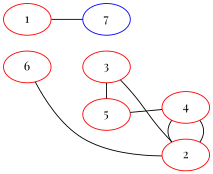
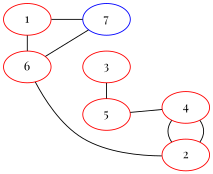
  graph {
    fontname="Playfair Display"
    rankdir=LR
    node [color=red fontname="Playfair Display"]
    edge [fontname="Playfair Display"]
    1
    6
    3
    5
    2
    4
    7 [color=blue]
    subgraph sub_1 {
      rank=min
      1
      6
    }
    subgraph sub_2 {
      rank=same
      3
      5
    }
    subgraph sub_3 {
      rank=max
      2
      4
    }
+   1 -- 6
    1 -- 7
    6 -- 2 [minlen=2]
+   6 -- 7
    3 -- 5
-   2 -- 3
    2 -- 4
    4 -- 5
    4 -- 2
  }
